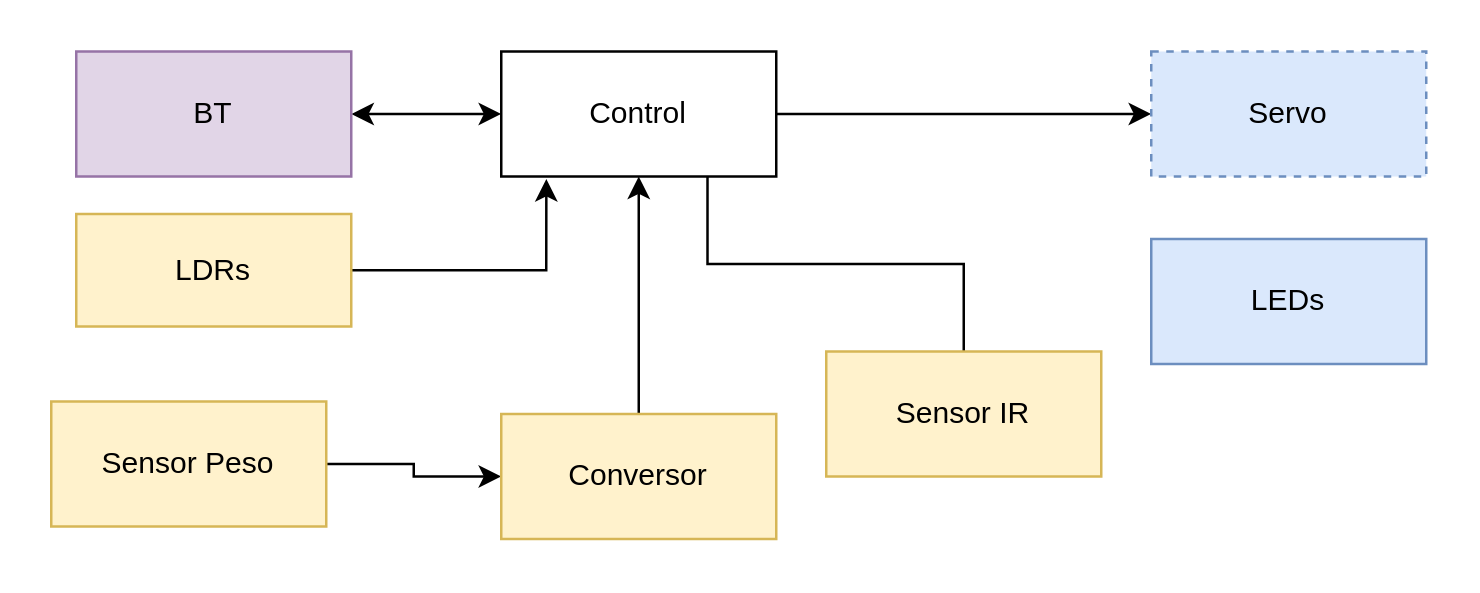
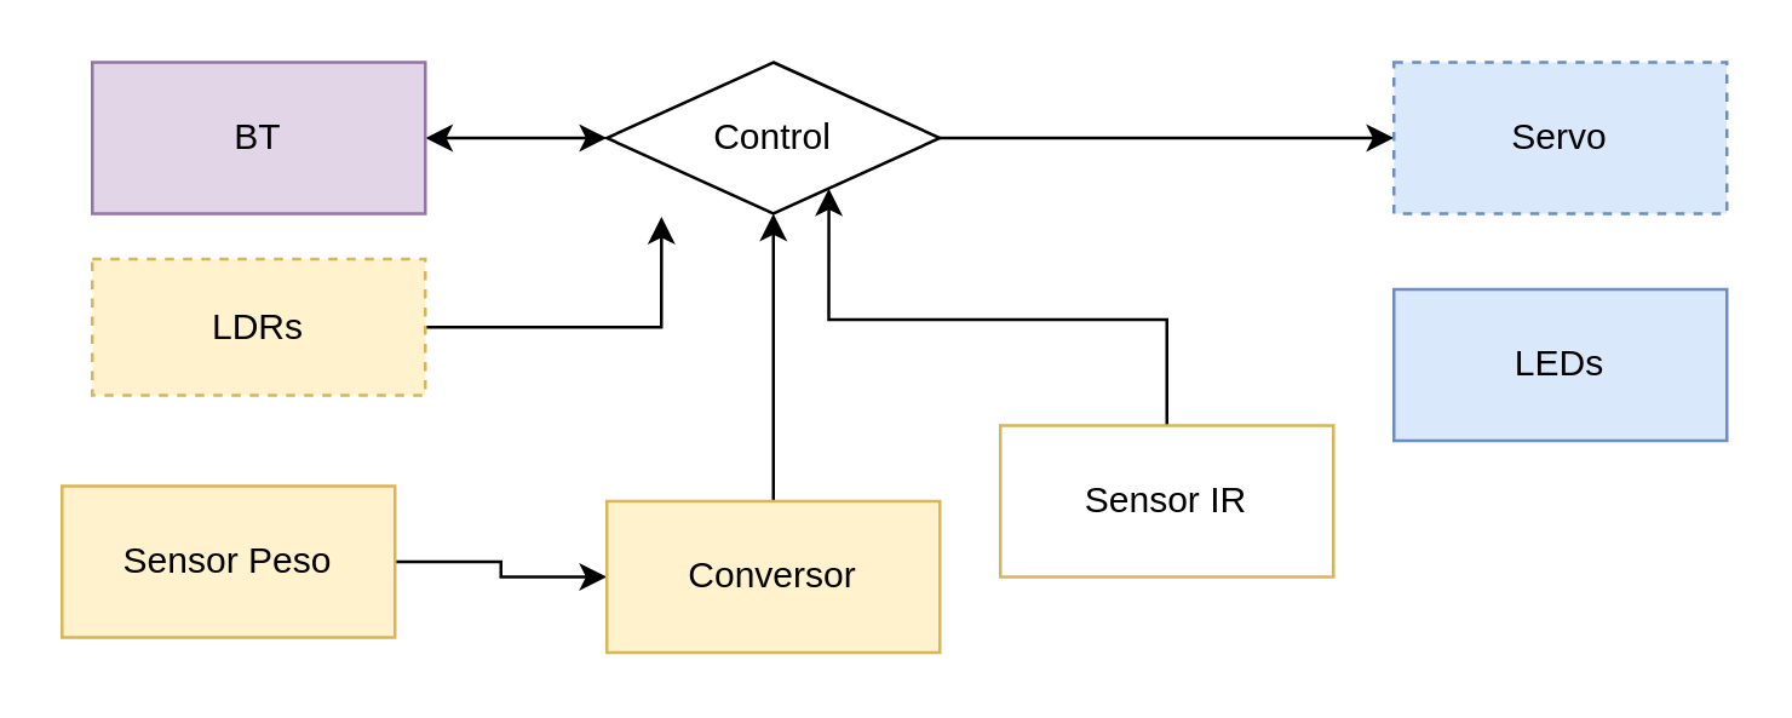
  <mxCell id="0" />
  <mxCell id="1" parent="0" />
  <mxCell id="2" value="" style="edgeStyle=orthogonalEdgeStyle;rounded=0;orthogonalLoop=1;jettySize=auto;html=1;jumpStyle=none;shadow=0;strokeColor=#000000;startArrow=classic;startFill=1;" parent="1" source="5" target="9" edge="1"><mxGeometry relative="1" as="geometry" /></mxCell>
  <mxCell id="3" value="" style="edgeStyle=orthogonalEdgeStyle;rounded=0;jumpStyle=none;orthogonalLoop=1;jettySize=auto;html=1;shadow=0;startArrow=classic;startFill=1;strokeColor=#000000;endArrow=none;endFill=0;" parent="1" source="5" target="7" edge="1"><mxGeometry relative="1" as="geometry" /></mxCell>
  <mxCell id="4" style="edgeStyle=orthogonalEdgeStyle;rounded=0;jumpStyle=none;orthogonalLoop=1;jettySize=auto;html=1;exitX=1;exitY=0.5;exitDx=0;exitDy=0;entryX=0;entryY=0.5;entryDx=0;entryDy=0;shadow=0;startArrow=none;startFill=0;endArrow=classic;endFill=1;strokeColor=#000000;" parent="1" source="5" target="13" edge="1"><mxGeometry relative="1" as="geometry" /></mxCell>
- <mxCell id="5" value="Control" style="rounded=0;whiteSpace=wrap;html=1;" parent="1" vertex="1"><mxGeometry x="200" y="20" width="110" height="50" as="geometry" /></mxCell>
+ <mxCell id="5" value="Control" style="rhombus;whiteSpace=wrap;html=1;" parent="1" vertex="1"><mxGeometry x="200" y="20" width="110" height="50" as="geometry" /></mxCell>
  <mxCell id="6" value="" style="edgeStyle=orthogonalEdgeStyle;rounded=0;jumpStyle=none;orthogonalLoop=1;jettySize=auto;html=1;shadow=0;startArrow=classic;startFill=1;strokeColor=#000000;endArrow=none;endFill=0;" parent="1" source="7" target="8" edge="1"><mxGeometry relative="1" as="geometry" /></mxCell>
  <mxCell id="7" value="Conversor" style="rounded=0;whiteSpace=wrap;html=1;fillColor=#fff2cc;strokeColor=#d6b656;" parent="1" vertex="1"><mxGeometry x="200" y="165" width="110" height="50" as="geometry" /></mxCell>
  <mxCell id="8" value="Sensor Peso" style="rounded=0;whiteSpace=wrap;html=1;fillColor=#fff2cc;strokeColor=#d6b656;" parent="1" vertex="1"><mxGeometry x="20" y="160" width="110" height="50" as="geometry" /></mxCell>
  <mxCell id="9" value="BT" style="rounded=0;whiteSpace=wrap;html=1;fillColor=#e1d5e7;strokeColor=#9673a6;" parent="1" vertex="1"><mxGeometry x="30" y="20" width="110" height="50" as="geometry" /></mxCell>
  <mxCell id="10" value="LEDs" style="rounded=0;whiteSpace=wrap;html=1;fillColor=#dae8fc;strokeColor=#6c8ebf;" parent="1" vertex="1"><mxGeometry x="460" y="95" width="110" height="50" as="geometry" /></mxCell>
- <mxCell id="11" style="edgeStyle=orthogonalEdgeStyle;rounded=0;jumpStyle=none;orthogonalLoop=1;jettySize=auto;html=1;exitX=0.5;exitY=0;exitDx=0;exitDy=0;entryX=0.75;entryY=1;entryDx=0;entryDy=0;shadow=0;startArrow=none;startFill=0;endArrow=none;endFill=1;strokeColor=#000000;" parent="1" source="12" target="5" edge="1"><mxGeometry relative="1" as="geometry" /></mxCell>
- <mxCell id="12" value="Sensor IR" style="rounded=0;whiteSpace=wrap;html=1;fillColor=#fff2cc;strokeColor=#d6b656;" parent="1" vertex="1"><mxGeometry x="330" y="140" width="110" height="50" as="geometry" /></mxCell>
+ <mxCell id="11" style="edgeStyle=orthogonalEdgeStyle;rounded=0;jumpStyle=none;orthogonalLoop=1;jettySize=auto;html=1;exitX=0.5;exitY=0;exitDx=0;exitDy=0;entryX=0.75;entryY=1;entryDx=0;entryDy=0;shadow=0;startArrow=none;startFill=0;endArrow=classic;endFill=1;strokeColor=#000000;" parent="1" source="12" target="5" edge="1"><mxGeometry relative="1" as="geometry" /></mxCell>
+ <mxCell id="12" value="Sensor IR" style="rounded=0;whiteSpace=wrap;html=1;fillColor=#ffffff;strokeColor=#d6b656;" parent="1" vertex="1"><mxGeometry x="330" y="140" width="110" height="50" as="geometry" /></mxCell>
  <mxCell id="13" value="&lt;div&gt;Servo&lt;/div&gt;" style="rounded=0;whiteSpace=wrap;html=1;fillColor=#dae8fc;strokeColor=#6c8ebf;dashed=1;" parent="1" vertex="1"><mxGeometry x="460" y="20" width="110" height="50" as="geometry" /></mxCell>
  <mxCell id="14" style="edgeStyle=orthogonalEdgeStyle;rounded=0;orthogonalLoop=1;jettySize=auto;html=1;entryX=0.164;entryY=1.02;entryDx=0;entryDy=0;entryPerimeter=0;startArrow=none;startFill=0;" edge="1" parent="1" source="15" target="5"><mxGeometry relative="1" as="geometry" /></mxCell>
- <mxCell id="15" value="LDRs" style="rounded=0;whiteSpace=wrap;html=1;fillColor=#fff2cc;strokeColor=#d6b656;" vertex="1" parent="1"><mxGeometry x="30" y="85" width="110" height="45" as="geometry" /></mxCell>
+ <mxCell id="15" value="LDRs" style="rounded=0;whiteSpace=wrap;html=1;fillColor=#fff2cc;strokeColor=#d6b656;dashed=1;" vertex="1" parent="1"><mxGeometry x="30" y="85" width="110" height="45" as="geometry" /></mxCell>
